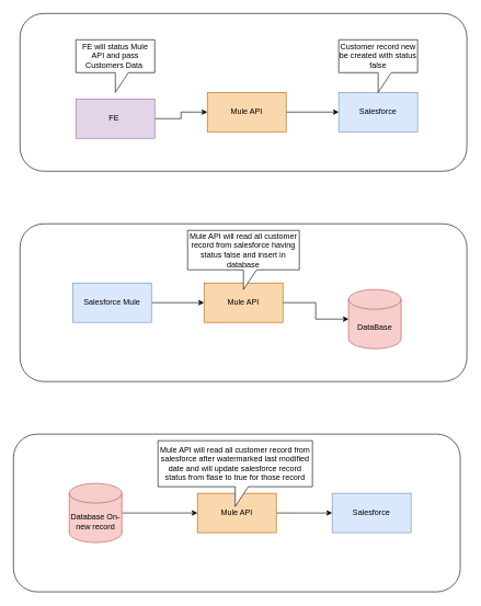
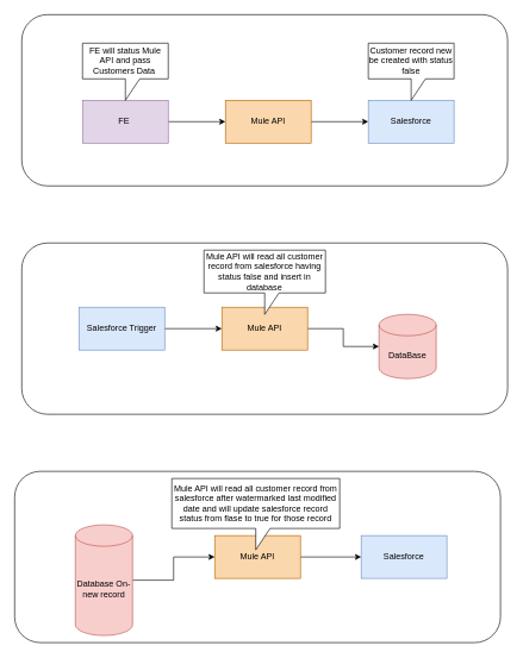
  <mxCell id="0" />
  <mxCell id="1" parent="0" />
  <mxCell id="2" value="" style="rounded=1;whiteSpace=wrap;html=1;" parent="1" vertex="1"><mxGeometry x="30" y="20" width="680" height="240" as="geometry" /></mxCell>
  <mxCell id="3" value="" style="edgeStyle=orthogonalEdgeStyle;rounded=0;orthogonalLoop=1;jettySize=auto;html=1;" parent="1" source="4" target="6" edge="1"><mxGeometry relative="1" as="geometry" /></mxCell>
- <mxCell id="4" value="FE&amp;nbsp;" style="rounded=0;whiteSpace=wrap;html=1;fillColor=#e1d5e7;strokeColor=#9673a6;" parent="1" vertex="1"><mxGeometry x="115" y="150" width="120" height="60" as="geometry" /></mxCell>
+ <mxCell id="4" value="FE&amp;nbsp;" style="rounded=0;whiteSpace=wrap;html=1;fillColor=#e1d5e7;strokeColor=#9673a6;" parent="1" vertex="1"><mxGeometry x="115" y="140" width="120" height="60" as="geometry" /></mxCell>
  <mxCell id="5" value="" style="edgeStyle=orthogonalEdgeStyle;rounded=0;orthogonalLoop=1;jettySize=auto;html=1;" parent="1" source="6" target="7" edge="1"><mxGeometry relative="1" as="geometry" /></mxCell>
  <mxCell id="6" value="Mule API" style="rounded=0;whiteSpace=wrap;html=1;fillColor=#fad7ac;strokeColor=#b46504;" parent="1" vertex="1"><mxGeometry x="315" y="140" width="120" height="60" as="geometry" /></mxCell>
  <mxCell id="7" value="Salesforce" style="rounded=0;whiteSpace=wrap;html=1;fillColor=#dae8fc;strokeColor=#6c8ebf;" parent="1" vertex="1"><mxGeometry x="515" y="140" width="120" height="60" as="geometry" /></mxCell>
  <mxCell id="8" value="FE will status Mule API and pass Customers Data&amp;nbsp;" style="shape=callout;whiteSpace=wrap;html=1;perimeter=calloutPerimeter;" parent="1" vertex="1"><mxGeometry x="115" y="60" width="120" height="80" as="geometry" /></mxCell>
  <mxCell id="9" value="" style="rounded=1;whiteSpace=wrap;html=1;" parent="1" vertex="1"><mxGeometry x="30" y="340" width="680" height="240" as="geometry" /></mxCell>
  <mxCell id="10" value="" style="edgeStyle=orthogonalEdgeStyle;rounded=0;orthogonalLoop=1;jettySize=auto;html=1;" parent="1" source="11" target="13" edge="1"><mxGeometry relative="1" as="geometry" /></mxCell>
- <mxCell id="11" value="Salesforce Mule" style="rounded=0;whiteSpace=wrap;html=1;fillColor=#dae8fc;strokeColor=#6c8ebf;" parent="1" vertex="1"><mxGeometry x="110" y="430" width="120" height="60" as="geometry" /></mxCell>
+ <mxCell id="11" value="Salesforce Trigger" style="rounded=0;whiteSpace=wrap;html=1;fillColor=#dae8fc;strokeColor=#6c8ebf;" parent="1" vertex="1"><mxGeometry x="110" y="430" width="120" height="60" as="geometry" /></mxCell>
  <mxCell id="12" style="edgeStyle=orthogonalEdgeStyle;rounded=0;orthogonalLoop=1;jettySize=auto;html=1;" parent="1" source="13" target="14" edge="1"><mxGeometry relative="1" as="geometry" /></mxCell>
  <mxCell id="13" value="Mule API" style="whiteSpace=wrap;html=1;fillColor=#fad7ac;strokeColor=#b46504;rounded=0;" parent="1" vertex="1"><mxGeometry x="310" y="430" width="120" height="60" as="geometry" /></mxCell>
  <mxCell id="14" value="DataBase" style="shape=cylinder3;whiteSpace=wrap;html=1;boundedLbl=1;backgroundOutline=1;size=15;fillColor=#f8cecc;strokeColor=#b85450;" parent="1" vertex="1"><mxGeometry x="530" y="440" width="80" height="90" as="geometry" /></mxCell>
  <mxCell id="15" value="" style="rounded=1;whiteSpace=wrap;html=1;" parent="1" vertex="1"><mxGeometry x="20" y="660" width="680" height="240" as="geometry" /></mxCell>
  <mxCell id="16" value="Salesforce" style="rounded=0;whiteSpace=wrap;html=1;fillColor=#dae8fc;strokeColor=#6c8ebf;" parent="1" vertex="1"><mxGeometry x="505" y="750" width="120" height="60" as="geometry" /></mxCell>
  <mxCell id="17" style="edgeStyle=orthogonalEdgeStyle;rounded=0;orthogonalLoop=1;jettySize=auto;html=1;" parent="1" source="18" target="16" edge="1"><mxGeometry relative="1" as="geometry" /></mxCell>
  <mxCell id="18" value="Mule API" style="whiteSpace=wrap;html=1;fillColor=#fad7ac;strokeColor=#b46504;rounded=0;" parent="1" vertex="1"><mxGeometry x="300" y="750" width="120" height="60" as="geometry" /></mxCell>
  <mxCell id="19" style="edgeStyle=orthogonalEdgeStyle;rounded=0;orthogonalLoop=1;jettySize=auto;html=1;" parent="1" source="20" target="18" edge="1"><mxGeometry relative="1" as="geometry" /></mxCell>
- <mxCell id="20" value="Database On-new record" style="shape=cylinder3;whiteSpace=wrap;html=1;boundedLbl=1;backgroundOutline=1;size=15;fillColor=#f8cecc;strokeColor=#b85450;" parent="1" vertex="1"><mxGeometry x="105" y="735" width="80" height="90" as="geometry" /></mxCell>
+ <mxCell id="20" value="Database On-new record" style="shape=cylinder3;whiteSpace=wrap;html=1;boundedLbl=1;backgroundOutline=1;size=15;fillColor=#f8cecc;strokeColor=#b85450;" parent="1" vertex="1"><mxGeometry x="105" y="735" width="80" height="155" as="geometry" /></mxCell>
  <mxCell id="21" value="Customer record new be created with status false" style="shape=callout;whiteSpace=wrap;html=1;perimeter=calloutPerimeter;" vertex="1" parent="1"><mxGeometry x="515" y="60" width="120" height="80" as="geometry" /></mxCell>
  <mxCell id="22" value="Mule API will read all customer record from salesforce having status false and insert in database" style="shape=callout;whiteSpace=wrap;html=1;perimeter=calloutPerimeter;" vertex="1" parent="1"><mxGeometry x="285" y="350" width="170" height="90" as="geometry" /></mxCell>
  <mxCell id="23" value="Mule API will read all customer record from salesforce after watermarked last modified date and will update salesforce record status from flase to true for those record" style="shape=callout;whiteSpace=wrap;html=1;perimeter=calloutPerimeter;" vertex="1" parent="1"><mxGeometry x="240" y="670" width="235" height="100" as="geometry" /></mxCell>
